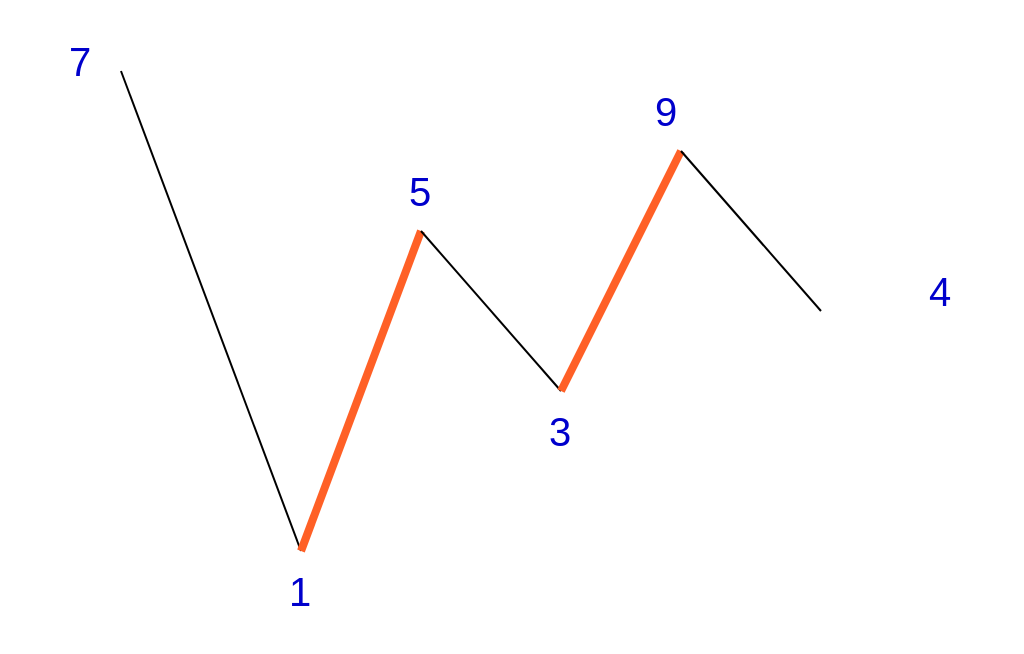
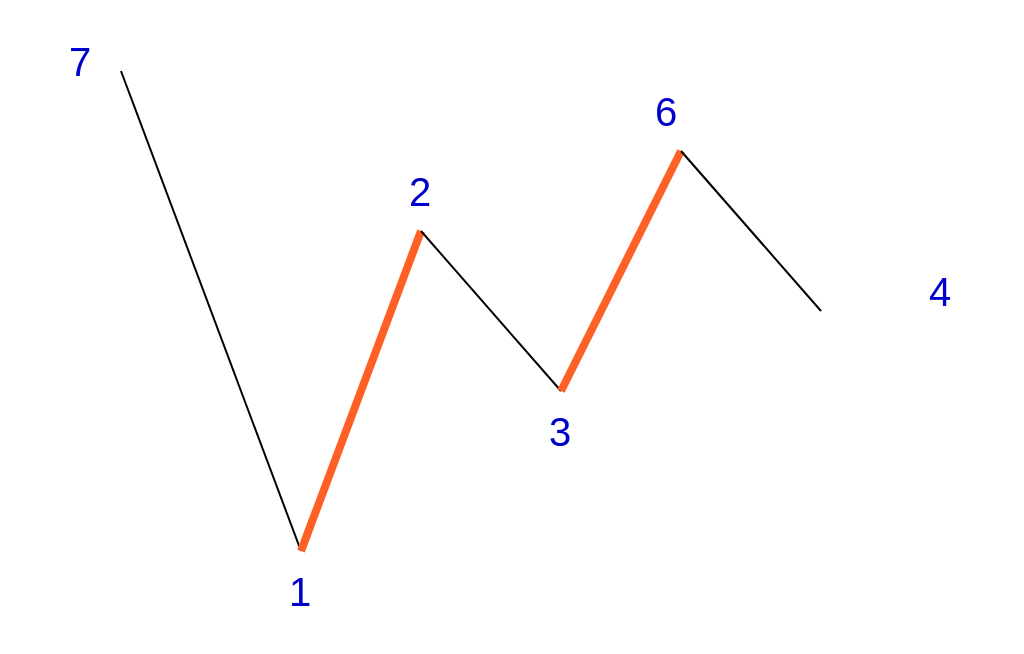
  <mxCell id="0" />
  <mxCell id="1" parent="0" />
  <mxCell id="2" value="" style="endArrow=none;html=1;" edge="1" parent="1"><mxGeometry width="50" height="50" relative="1" as="geometry"><mxPoint x="60" y="35" as="sourcePoint" /><mxPoint x="150" y="275" as="targetPoint" /></mxGeometry></mxCell>
  <mxCell id="3" value="" style="endArrow=none;html=1;strokeColor=#FF6026;strokeWidth=4;" edge="1" parent="1"><mxGeometry width="50" height="50" relative="1" as="geometry"><mxPoint x="150" y="275" as="sourcePoint" /><mxPoint x="210" y="115" as="targetPoint" /></mxGeometry></mxCell>
  <mxCell id="4" value="" style="endArrow=none;html=1;" edge="1" parent="1"><mxGeometry width="50" height="50" relative="1" as="geometry"><mxPoint x="210" y="115" as="sourcePoint" /><mxPoint x="280" y="195" as="targetPoint" /></mxGeometry></mxCell>
  <mxCell id="5" value="" style="endArrow=none;html=1;strokeColor=#FF6026;strokeWidth=4;" edge="1" parent="1"><mxGeometry width="50" height="50" relative="1" as="geometry"><mxPoint x="280" y="195" as="sourcePoint" /><mxPoint x="340" y="75" as="targetPoint" /></mxGeometry></mxCell>
  <mxCell id="6" value="" style="endArrow=none;html=1;" edge="1" parent="1"><mxGeometry width="50" height="50" relative="1" as="geometry"><mxPoint x="340" y="75" as="sourcePoint" /><mxPoint x="410" y="155" as="targetPoint" /></mxGeometry></mxCell>
  <mxCell id="7" value="7" style="text;html=1;strokeColor=none;fillColor=none;align=center;verticalAlign=middle;whiteSpace=wrap;rounded=0;fontSize=20;fontColor=#0000CC;" vertex="1" parent="1"><mxGeometry x="20" y="20" width="40" height="20" as="geometry" /></mxCell>
  <mxCell id="8" value="1" style="text;html=1;strokeColor=none;fillColor=none;align=center;verticalAlign=middle;whiteSpace=wrap;rounded=0;fontSize=20;fontColor=#0000CC;" vertex="1" parent="1"><mxGeometry x="130" y="285" width="40" height="20" as="geometry" /></mxCell>
- <mxCell id="9" value="5" style="text;html=1;strokeColor=none;fillColor=none;align=center;verticalAlign=middle;whiteSpace=wrap;rounded=0;fontSize=20;fontColor=#0000CC;" vertex="1" parent="1"><mxGeometry x="190" y="85" width="40" height="20" as="geometry" /></mxCell>
+ <mxCell id="9" value="2" style="text;html=1;strokeColor=none;fillColor=none;align=center;verticalAlign=middle;whiteSpace=wrap;rounded=0;fontSize=20;fontColor=#0000CC;" vertex="1" parent="1"><mxGeometry x="190" y="85" width="40" height="20" as="geometry" /></mxCell>
  <mxCell id="10" value="3" style="text;html=1;strokeColor=none;fillColor=none;align=center;verticalAlign=middle;whiteSpace=wrap;rounded=0;fontSize=20;fontColor=#0000CC;" vertex="1" parent="1"><mxGeometry x="260" y="205" width="40" height="20" as="geometry" /></mxCell>
- <mxCell id="11" value="9" style="text;html=1;strokeColor=none;fillColor=none;align=center;verticalAlign=middle;whiteSpace=wrap;rounded=0;fontSize=20;fontColor=#0000CC;" vertex="1" parent="1"><mxGeometry x="313" y="45" width="40" height="20" as="geometry" /></mxCell>
+ <mxCell id="11" value="6" style="text;html=1;strokeColor=none;fillColor=none;align=center;verticalAlign=middle;whiteSpace=wrap;rounded=0;fontSize=20;fontColor=#0000CC;" vertex="1" parent="1"><mxGeometry x="313" y="45" width="40" height="20" as="geometry" /></mxCell>
  <mxCell id="12" value="4" style="text;html=1;strokeColor=none;fillColor=none;align=center;verticalAlign=middle;whiteSpace=wrap;rounded=0;fontSize=20;fontColor=#0000CC;" vertex="1" parent="1"><mxGeometry x="450" y="135" width="40" height="20" as="geometry" /></mxCell>
